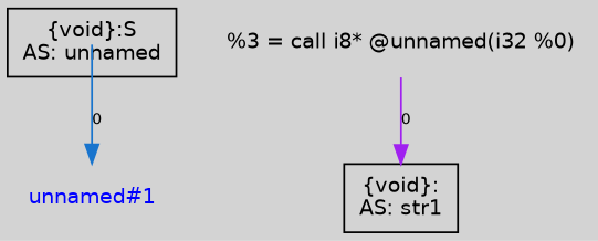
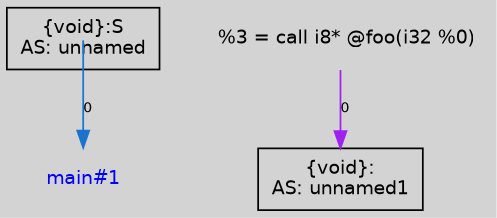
  digraph {
    bgcolor=lightgray
    fontname=Helvetica
    node [fontname=Helvetica fontsize=11 shape=record]
    edge [fontsize=8]
    n1 [label="{\{void\}:S\nAS: unnamed\n}"]
-   n2 [fontcolor=blue label="unnamed#1" shape=plaintext]
-   n3 [label="{\{void\}:\nAS: str1\n}"]
-   n4 [label="%3 = call i8* @unnamed(i32 %0)" shape=plaintext]
+   n2 [fontcolor=blue label="main#1" shape=plaintext]
+   n3 [label="{\{void\}:\nAS: unnamed1\n}"]
+   n4 [label="  %3 = call i8* @foo(i32 %0)" shape=plaintext]
    n1 -> n2 [color=dodgerblue3 label=0 tailclip=false]
    n4 -> n3 [arrowtail=tee color=purple label=0]
  }
